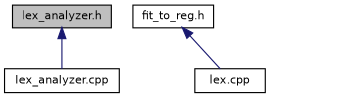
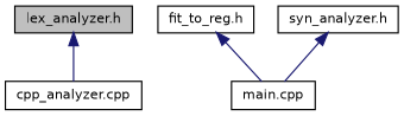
  digraph {
    node [color=black fillcolor=white fontname=Helvetica fontsize=10 shape=record style=filled]
    edge [color=midnightblue dir=back fontname=Helvetica fontsize=10 labelfontname=Helvetica labelfontsize=10 style=solid]
    n1 [fillcolor=grey75 fontcolor=black height=0.2 label="lex_analyzer.h" width=0.4]
-   n2 [height=0.2 label="lex_analyzer.cpp" width=0.4]
+   n2 [height=0.2 label="cpp_analyzer.cpp" width=0.4]
    n3 [height=0.2 label="fit_to_reg.h" width=0.4]
-   n4 [height=0.2 label="lex.cpp" width=0.4]
+   n4 [height=0.2 label="main.cpp" width=0.4]
+   n5 [height=0.2 label="syn_analyzer.h" width=0.4]
    n1 -> n2
    n3 -> n4
+   n5 -> n4
  }
